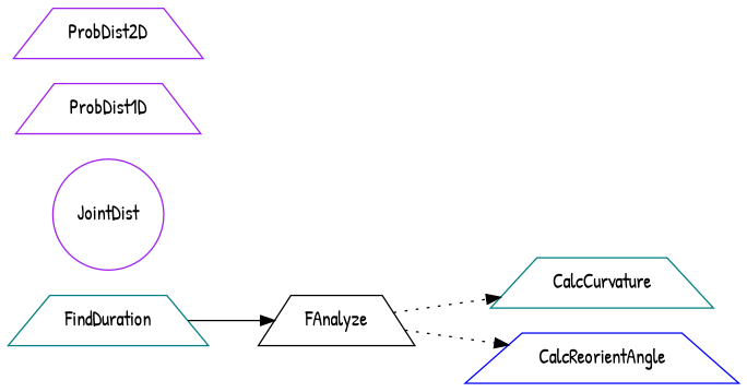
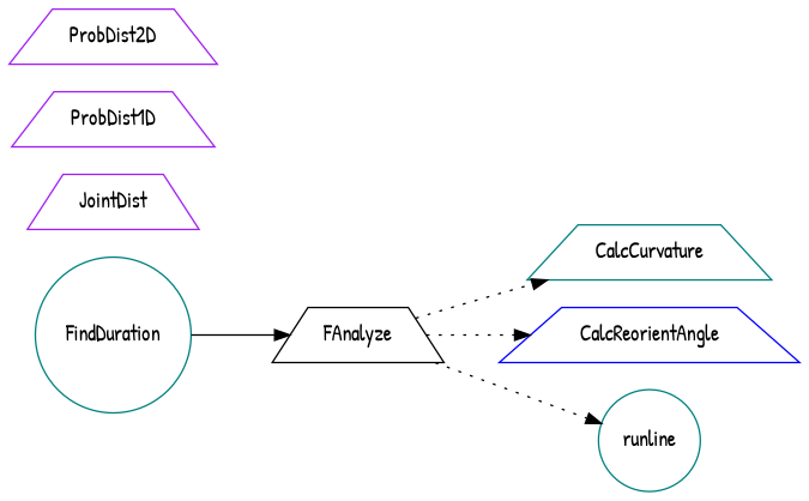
  digraph {
    fontname="Patrick Hand"
    rankdir=LR
    node [color=teal fontname="Patrick Hand" shape=trapezium]
    edge [fontname="Patrick Hand" style=dotted]
    CalcCurvature
    FAnalyze [color=black]
    CalcReorientAngle [color=blue]
-   FindDuration
-   JointDist [color=purple shape=circle]
+   runline [shape=circle]
+   FindDuration [shape=circle]
+   JointDist [color=purple]
    ProbDist1D [color=purple]
    ProbDist2D [color=purple]
    FAnalyze -> CalcCurvature
    FAnalyze -> CalcReorientAngle
+   FAnalyze -> runline
    FindDuration -> FAnalyze [style=solid]
  }
